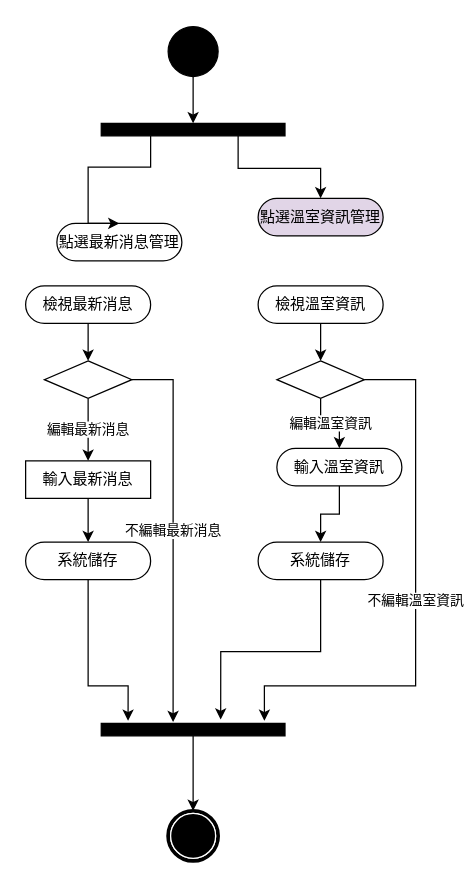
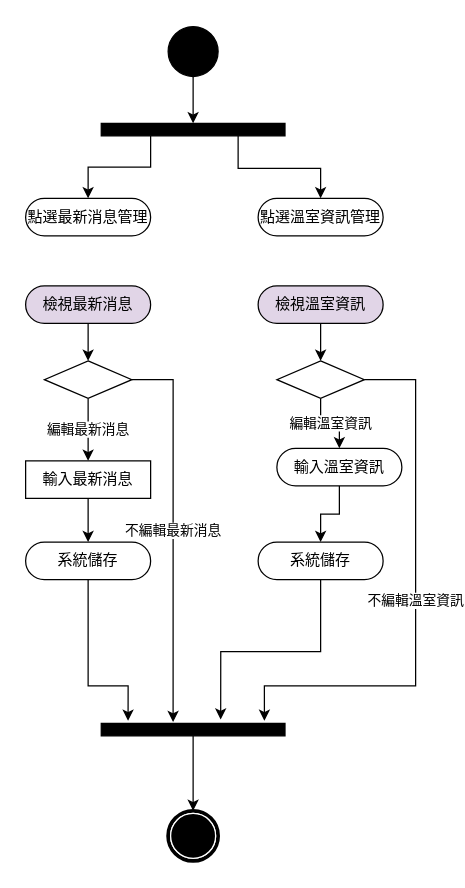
  <mxCell id="0" />
  <mxCell id="1" parent="0" />
- <mxCell id="2" value="點選最新消息管理" style="rounded=1;whiteSpace=wrap;html=1;shadow=0;comic=0;labelBackgroundColor=none;strokeWidth=1;fontFamily=Verdana;fontSize=12;align=center;arcSize=50;" parent="1" vertex="1"><mxGeometry x="45" y="178" width="100" height="30" as="geometry" /></mxCell>
+ <mxCell id="2" value="點選最新消息管理" style="rounded=1;whiteSpace=wrap;html=1;shadow=0;comic=0;labelBackgroundColor=none;strokeWidth=1;fontFamily=Verdana;fontSize=12;align=center;arcSize=50;" parent="1" vertex="1"><mxGeometry x="20" y="158" width="100" height="30" as="geometry" /></mxCell>
  <mxCell id="3" value="編輯最新消息" style="edgeStyle=orthogonalEdgeStyle;rounded=0;orthogonalLoop=1;jettySize=auto;html=1;exitX=0.5;exitY=1;exitDx=0;exitDy=0;entryX=0.5;entryY=0;entryDx=0;entryDy=0;" parent="1" source="9" target="11" edge="1"><mxGeometry relative="1" as="geometry"><mxPoint x="70" y="368" as="targetPoint" /><mxPoint x="70" y="433" as="sourcePoint" /></mxGeometry></mxCell>
  <mxCell id="4" style="edgeStyle=orthogonalEdgeStyle;rounded=0;orthogonalLoop=1;jettySize=auto;html=1;entryX=0.5;entryY=0;entryDx=0;entryDy=0;" parent="1" source="5" target="9" edge="1"><mxGeometry relative="1" as="geometry" /></mxCell>
- <mxCell id="5" value="檢視最新消息" style="rounded=1;whiteSpace=wrap;html=1;shadow=0;comic=0;labelBackgroundColor=none;strokeWidth=1;fontFamily=Verdana;fontSize=12;align=center;arcSize=50;" parent="1" vertex="1"><mxGeometry x="20" y="228" width="100" height="30" as="geometry" /></mxCell>
+ <mxCell id="5" value="檢視最新消息" style="rounded=1;whiteSpace=wrap;html=1;shadow=0;comic=0;labelBackgroundColor=none;strokeWidth=1;fontFamily=Verdana;fontSize=12;align=center;arcSize=50;fillColor=#e1d5e7;" parent="1" vertex="1"><mxGeometry x="20" y="228" width="100" height="30" as="geometry" /></mxCell>
  <mxCell id="6" style="edgeStyle=orthogonalEdgeStyle;rounded=0;orthogonalLoop=1;jettySize=auto;html=1;entryX=0.146;entryY=-0.2;entryDx=0;entryDy=0;entryPerimeter=0;" parent="1" source="7" target="29" edge="1"><mxGeometry relative="1" as="geometry"><mxPoint x="70" y="503" as="targetPoint" /><Array as="points"><mxPoint x="70" y="548" /><mxPoint x="102" y="548" /></Array></mxGeometry></mxCell>
  <mxCell id="7" value="系統儲存" style="rounded=1;whiteSpace=wrap;html=1;shadow=0;comic=0;labelBackgroundColor=none;strokeWidth=1;fontFamily=Verdana;fontSize=12;align=center;arcSize=50;" parent="1" vertex="1"><mxGeometry x="20" y="433" width="100" height="30" as="geometry" /></mxCell>
  <mxCell id="8" value="不編輯最新消息" style="edgeStyle=orthogonalEdgeStyle;rounded=0;orthogonalLoop=1;jettySize=auto;html=1;entryX=0.391;entryY=-0.1;entryDx=0;entryDy=0;entryPerimeter=0;" parent="1" source="9" target="29" edge="1"><mxGeometry relative="1" as="geometry"><Array as="points"><mxPoint x="138" y="303" /></Array><mxPoint x="90" y="516" as="targetPoint" /></mxGeometry></mxCell>
  <mxCell id="9" value="" style="rhombus;whiteSpace=wrap;html=1;" parent="1" vertex="1"><mxGeometry x="35" y="288" width="70" height="30" as="geometry" /></mxCell>
  <mxCell id="10" style="edgeStyle=orthogonalEdgeStyle;rounded=0;orthogonalLoop=1;jettySize=auto;html=1;entryX=0.5;entryY=0;entryDx=0;entryDy=0;" parent="1" source="11" target="7" edge="1"><mxGeometry relative="1" as="geometry" /></mxCell>
  <mxCell id="11" value="輸入最新消息" style="whiteSpace=wrap;html=1;shadow=0;comic=0;labelBackgroundColor=none;strokeWidth=1;fontFamily=Verdana;fontSize=12;align=center;arcSize=50;rounded=0;" parent="1" vertex="1"><mxGeometry x="20" y="368" width="100" height="30" as="geometry" /></mxCell>
  <mxCell id="12" style="edgeStyle=orthogonalEdgeStyle;rounded=0;orthogonalLoop=1;jettySize=auto;html=1;entryX=0.5;entryY=0;entryDx=0;entryDy=0;" edge="1" parent="1" source="13" target="26"><mxGeometry relative="1" as="geometry" /></mxCell>
  <mxCell id="13" value="" style="ellipse;whiteSpace=wrap;html=1;rounded=0;shadow=0;comic=0;labelBackgroundColor=none;strokeWidth=1;fillColor=#000000;fontFamily=Verdana;fontSize=12;align=center;" vertex="1" parent="1"><mxGeometry x="134" y="20.5" width="40" height="40" as="geometry" /></mxCell>
- <mxCell id="14" value="點選溫室資訊管理" style="rounded=1;whiteSpace=wrap;html=1;shadow=0;comic=0;labelBackgroundColor=none;strokeWidth=1;fontFamily=Verdana;fontSize=12;align=center;arcSize=50;fillColor=#e1d5e7;" vertex="1" parent="1"><mxGeometry x="206" y="158" width="100" height="30" as="geometry" /></mxCell>
+ <mxCell id="14" value="點選溫室資訊管理" style="rounded=1;whiteSpace=wrap;html=1;shadow=0;comic=0;labelBackgroundColor=none;strokeWidth=1;fontFamily=Verdana;fontSize=12;align=center;arcSize=50;" vertex="1" parent="1"><mxGeometry x="206" y="158" width="100" height="30" as="geometry" /></mxCell>
  <mxCell id="15" value="編輯溫室資訊" style="edgeStyle=orthogonalEdgeStyle;rounded=0;orthogonalLoop=1;jettySize=auto;html=1;exitX=0.5;exitY=1;exitDx=0;exitDy=0;entryX=0.5;entryY=0;entryDx=0;entryDy=0;" edge="1" parent="1" source="21" target="23"><mxGeometry relative="1" as="geometry"><mxPoint x="256" y="368" as="targetPoint" /><mxPoint x="256" y="433" as="sourcePoint" /></mxGeometry></mxCell>
  <mxCell id="16" style="edgeStyle=orthogonalEdgeStyle;rounded=0;orthogonalLoop=1;jettySize=auto;html=1;entryX=0.5;entryY=0;entryDx=0;entryDy=0;" edge="1" parent="1" source="17" target="21"><mxGeometry relative="1" as="geometry" /></mxCell>
- <mxCell id="17" value="檢視溫室資訊" style="rounded=1;whiteSpace=wrap;html=1;shadow=0;comic=0;labelBackgroundColor=none;strokeWidth=1;fontFamily=Verdana;fontSize=12;align=center;arcSize=50;" vertex="1" parent="1"><mxGeometry x="206" y="228" width="100" height="30" as="geometry" /></mxCell>
+ <mxCell id="17" value="檢視溫室資訊" style="rounded=1;whiteSpace=wrap;html=1;shadow=0;comic=0;labelBackgroundColor=none;strokeWidth=1;fontFamily=Verdana;fontSize=12;align=center;arcSize=50;fillColor=#e1d5e7;" vertex="1" parent="1"><mxGeometry x="206" y="228" width="100" height="30" as="geometry" /></mxCell>
  <mxCell id="18" style="edgeStyle=orthogonalEdgeStyle;rounded=0;orthogonalLoop=1;jettySize=auto;html=1;entryX=0.65;entryY=-0.3;entryDx=0;entryDy=0;entryPerimeter=0;" edge="1" parent="1" source="19" target="29"><mxGeometry relative="1" as="geometry"><mxPoint x="256" y="503" as="targetPoint" /></mxGeometry></mxCell>
  <mxCell id="19" value="系統儲存" style="rounded=1;whiteSpace=wrap;html=1;shadow=0;comic=0;labelBackgroundColor=none;strokeWidth=1;fontFamily=Verdana;fontSize=12;align=center;arcSize=50;" vertex="1" parent="1"><mxGeometry x="206" y="433" width="100" height="30" as="geometry" /></mxCell>
  <mxCell id="20" value="不編輯溫室資訊" style="edgeStyle=orthogonalEdgeStyle;rounded=0;orthogonalLoop=1;jettySize=auto;html=1;entryX=0.888;entryY=-0.2;entryDx=0;entryDy=0;entryPerimeter=0;" edge="1" parent="1" source="21" target="29"><mxGeometry relative="1" as="geometry"><Array as="points"><mxPoint x="332" y="303" /><mxPoint x="332" y="548" /><mxPoint x="211" y="548" /></Array><mxPoint x="276" y="516" as="targetPoint" /></mxGeometry></mxCell>
  <mxCell id="21" value="" style="rhombus;whiteSpace=wrap;html=1;" vertex="1" parent="1"><mxGeometry x="221" y="288" width="70" height="30" as="geometry" /></mxCell>
  <mxCell id="22" style="edgeStyle=orthogonalEdgeStyle;rounded=0;orthogonalLoop=1;jettySize=auto;html=1;entryX=0.5;entryY=0;entryDx=0;entryDy=0;" edge="1" parent="1" source="23" target="19"><mxGeometry relative="1" as="geometry" /></mxCell>
  <mxCell id="23" value="輸入溫室資訊" style="rounded=1;whiteSpace=wrap;html=1;shadow=0;comic=0;labelBackgroundColor=none;strokeWidth=1;fontFamily=Verdana;fontSize=12;align=center;arcSize=50;" vertex="1" parent="1"><mxGeometry x="221" y="358" width="100" height="30" as="geometry" /></mxCell>
  <mxCell id="24" style="edgeStyle=orthogonalEdgeStyle;rounded=0;orthogonalLoop=1;jettySize=auto;html=1;entryX=0.5;entryY=0;entryDx=0;entryDy=0;" edge="1" parent="1" source="26" target="2"><mxGeometry relative="1" as="geometry"><Array as="points"><mxPoint x="120" y="133" /><mxPoint x="70" y="133" /></Array></mxGeometry></mxCell>
  <mxCell id="25" style="edgeStyle=orthogonalEdgeStyle;rounded=0;orthogonalLoop=1;jettySize=auto;html=1;entryX=0.5;entryY=0;entryDx=0;entryDy=0;" edge="1" parent="1" source="26" target="14"><mxGeometry relative="1" as="geometry"><Array as="points"><mxPoint x="190" y="134" /><mxPoint x="256" y="134" /></Array></mxGeometry></mxCell>
  <mxCell id="26" value="" style="whiteSpace=wrap;html=1;rounded=0;shadow=0;comic=0;labelBackgroundColor=none;strokeWidth=1;fillColor=#000000;fontFamily=Verdana;fontSize=12;align=center;rotation=0;" vertex="1" parent="1"><mxGeometry x="80.5" y="98" width="147" height="10" as="geometry" /></mxCell>
  <mxCell id="27" value="" style="shape=mxgraph.bpmn.shape;html=1;verticalLabelPosition=bottom;labelBackgroundColor=#ffffff;verticalAlign=top;perimeter=ellipsePerimeter;outline=end;symbol=terminate;rounded=0;shadow=0;comic=0;strokeWidth=1;fontFamily=Verdana;fontSize=12;align=center;" vertex="1" parent="1"><mxGeometry x="134" y="648" width="40" height="40" as="geometry" /></mxCell>
  <mxCell id="28" style="edgeStyle=orthogonalEdgeStyle;rounded=0;orthogonalLoop=1;jettySize=auto;html=1;entryX=0.5;entryY=0;entryDx=0;entryDy=0;" edge="1" parent="1" source="29" target="27"><mxGeometry relative="1" as="geometry" /></mxCell>
  <mxCell id="29" value="" style="whiteSpace=wrap;html=1;rounded=0;shadow=0;comic=0;labelBackgroundColor=none;strokeWidth=1;fillColor=#000000;fontFamily=Verdana;fontSize=12;align=center;rotation=0;" vertex="1" parent="1"><mxGeometry x="80.5" y="578" width="147" height="10" as="geometry" /></mxCell>
